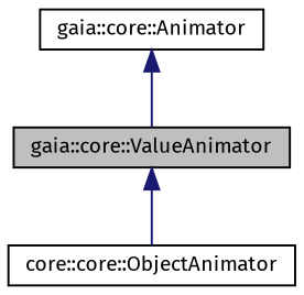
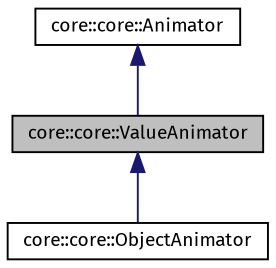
  digraph {
    fontname="Fira Sans"
    node [color=black fillcolor=white fontname="Fira Sans" fontsize=10 shape=record style=filled]
    edge [color=midnightblue dir=back fontname="Fira Sans" fontsize=10 labelfontname=Helvetica labelfontsize=10 style=solid]
-   n1 [fillcolor=grey75 fontcolor=black height=0.2 label="gaia::core::ValueAnimator" width=0.4]
+   n1 [fillcolor=grey75 fontcolor=black height=0.2 label="core::core::ValueAnimator" width=0.4]
    n2 [height=0.2 label="core::core::ObjectAnimator" width=0.4]
-   n3 [height=0.2 label="gaia::core::Animator" width=0.4]
+   n3 [height=0.2 label="core::core::Animator" width=0.4]
    n1 -> n2
    n3 -> n1
  }
